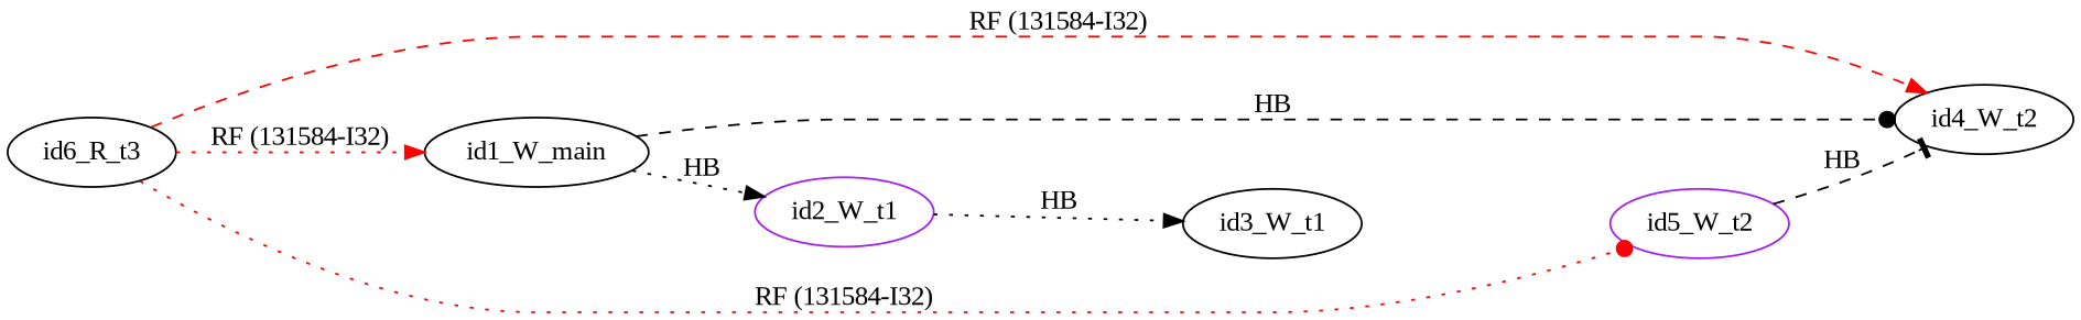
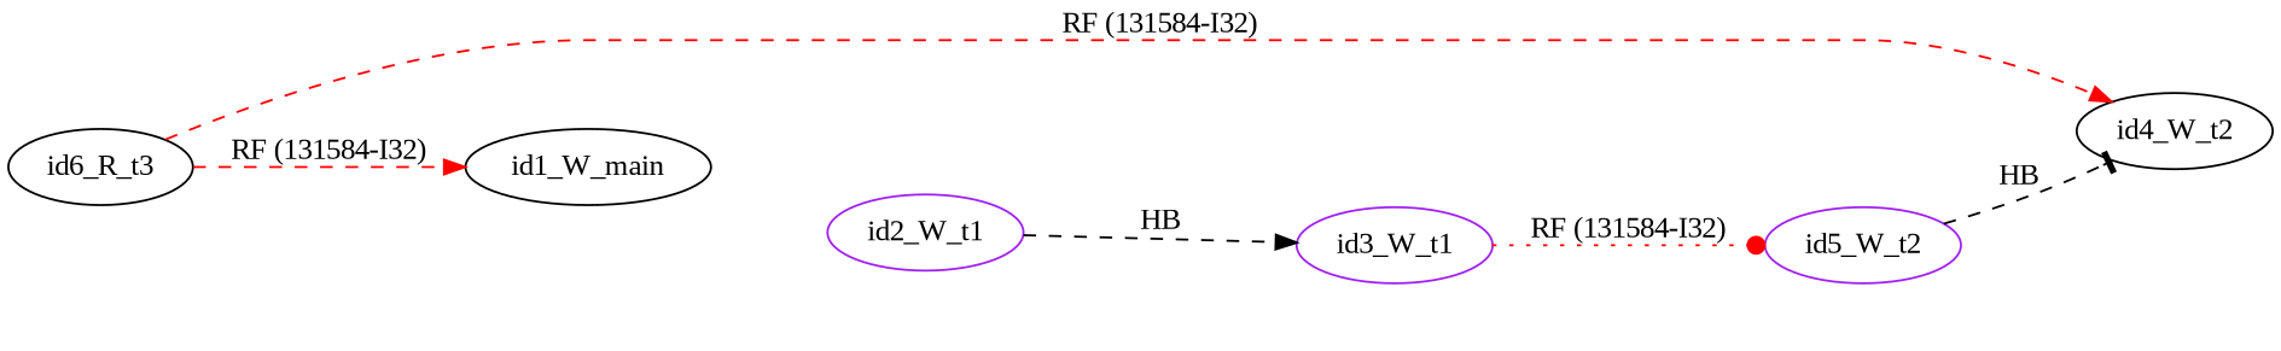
  digraph {
    fontname="Liberation Serif"
    rankdir=LR
    splines=true
    node [color=black fontname="Liberation Serif"]
    edge [arrowhead=normal color=black fontname="Liberation Serif" style=dashed]
    id6_R_t3
    id1_W_main
    id4_W_t2
    id5_W_t2 [color=purple]
    id2_W_t1 [color=purple]
-   id3_W_t1
-   id6_R_t3 -> id1_W_main [color=red label="RF (131584-I32)" style=dotted]
+   id3_W_t1 [color=purple]
+   id6_R_t3 -> id1_W_main [color=red label="RF (131584-I32)"]
    id6_R_t3 -> id4_W_t2 [color=red label="RF (131584-I32)"]
-   id6_R_t3 -> id5_W_t2 [arrowhead=dot color=red label="RF (131584-I32)" style=dotted]
-   id1_W_main -> id4_W_t2 [arrowhead=dot label=HB]
-   id1_W_main -> id2_W_t1 [label=HB style=dotted]
+   id3_W_t1 -> id5_W_t2 [arrowhead=dot color=red label="RF (131584-I32)" style=dotted]
    id5_W_t2 -> id4_W_t2 [arrowhead=tee label=HB]
-   id2_W_t1 -> id3_W_t1 [label=HB style=dotted]
+   id2_W_t1 -> id3_W_t1 [label=HB]
  }
